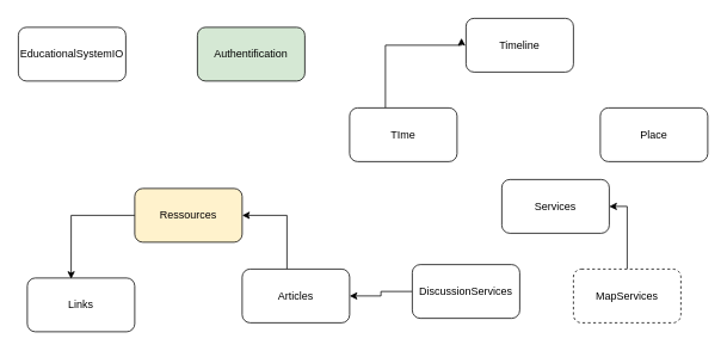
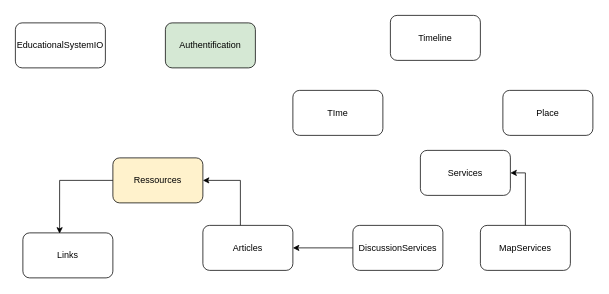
  <mxCell id="0" />
  <mxCell id="1" parent="0" />
  <mxCell id="2" style="edgeStyle=orthogonalEdgeStyle;rounded=0;orthogonalLoop=1;jettySize=auto;html=1;entryX=0.408;entryY=0.017;entryDx=0;entryDy=0;entryPerimeter=0;" edge="1" parent="1" source="3" target="7"><mxGeometry relative="1" as="geometry"><Array as="points"><mxPoint x="79" y="240" /></Array></mxGeometry></mxCell>
  <mxCell id="3" value="Ressources&lt;br&gt;" style="rounded=1;whiteSpace=wrap;html=1;fillColor=#fff2cc;" vertex="1" parent="1"><mxGeometry x="150" y="210" width="120" height="60" as="geometry" /></mxCell>
  <mxCell id="4" style="edgeStyle=orthogonalEdgeStyle;rounded=0;orthogonalLoop=1;jettySize=auto;html=1;entryX=1;entryY=0.5;entryDx=0;entryDy=0;" edge="1" parent="1" source="5" target="13"><mxGeometry relative="1" as="geometry" /></mxCell>
- <mxCell id="5" value="&lt;span&gt;MapServices&lt;br&gt;&lt;/span&gt;" style="rounded=1;whiteSpace=wrap;html=1;dashed=1;" vertex="1" parent="1"><mxGeometry x="640" y="300" width="120" height="60" as="geometry" /></mxCell>
+ <mxCell id="5" value="&lt;span&gt;MapServices&lt;br&gt;&lt;/span&gt;" style="rounded=1;whiteSpace=wrap;html=1;" vertex="1" parent="1"><mxGeometry x="640" y="300" width="120" height="60" as="geometry" /></mxCell>
  <mxCell id="6" value="EducationalSystemIO" style="rounded=1;whiteSpace=wrap;html=1;" vertex="1" parent="1"><mxGeometry x="20" y="30" width="120" height="60" as="geometry" /></mxCell>
  <mxCell id="7" value="Links" style="rounded=1;whiteSpace=wrap;html=1;" vertex="1" parent="1"><mxGeometry x="30" y="310" width="120" height="60" as="geometry" /></mxCell>
  <mxCell id="8" value="" style="edgeStyle=orthogonalEdgeStyle;rounded=0;orthogonalLoop=1;jettySize=auto;html=1;" edge="1" parent="1" source="9" target="3"><mxGeometry relative="1" as="geometry"><Array as="points"><mxPoint x="320" y="240" /></Array></mxGeometry></mxCell>
  <mxCell id="9" value="Articles" style="rounded=1;whiteSpace=wrap;html=1;" vertex="1" parent="1"><mxGeometry x="270" y="300" width="120" height="60" as="geometry" /></mxCell>
  <mxCell id="10" style="edgeStyle=orthogonalEdgeStyle;rounded=0;orthogonalLoop=1;jettySize=auto;html=1;" edge="1" parent="1" source="11" target="9"><mxGeometry relative="1" as="geometry" /></mxCell>
- <mxCell id="11" value="DiscussionServices" style="rounded=1;whiteSpace=wrap;html=1;" vertex="1" parent="1"><mxGeometry x="460" y="295" width="120" height="60" as="geometry" /></mxCell>
+ <mxCell id="11" value="DiscussionServices" style="rounded=1;whiteSpace=wrap;html=1;" vertex="1" parent="1"><mxGeometry x="470" y="300" width="120" height="60" as="geometry" /></mxCell>
  <mxCell id="12" value="Timeline&lt;br&gt;" style="rounded=1;whiteSpace=wrap;html=1;" vertex="1" parent="1"><mxGeometry x="520" y="20" width="120" height="60" as="geometry" /></mxCell>
  <mxCell id="13" value="Services" style="rounded=1;whiteSpace=wrap;html=1;" vertex="1" parent="1"><mxGeometry x="560" y="200" width="120" height="60" as="geometry" /></mxCell>
- <mxCell id="14" style="edgeStyle=orthogonalEdgeStyle;rounded=0;orthogonalLoop=1;jettySize=auto;html=1;entryX=-0.042;entryY=0.367;entryDx=0;entryDy=0;entryPerimeter=0;" edge="1" parent="1" source="15" target="12"><mxGeometry relative="1" as="geometry"><Array as="points"><mxPoint x="430" y="50" /><mxPoint x="515" y="50" /></Array></mxGeometry></mxCell>
  <mxCell id="15" value="TIme" style="rounded=1;whiteSpace=wrap;html=1;" vertex="1" parent="1"><mxGeometry x="390" y="120" width="120" height="60" as="geometry" /></mxCell>
  <mxCell id="16" value="Place&lt;br&gt;" style="rounded=1;whiteSpace=wrap;html=1;" vertex="1" parent="1"><mxGeometry x="670" y="120" width="120" height="60" as="geometry" /></mxCell>
  <mxCell id="17" value="Authentification" style="rounded=1;whiteSpace=wrap;html=1;fillColor=#d5e8d4;" vertex="1" parent="1"><mxGeometry x="220" y="30" width="120" height="60" as="geometry" /></mxCell>
